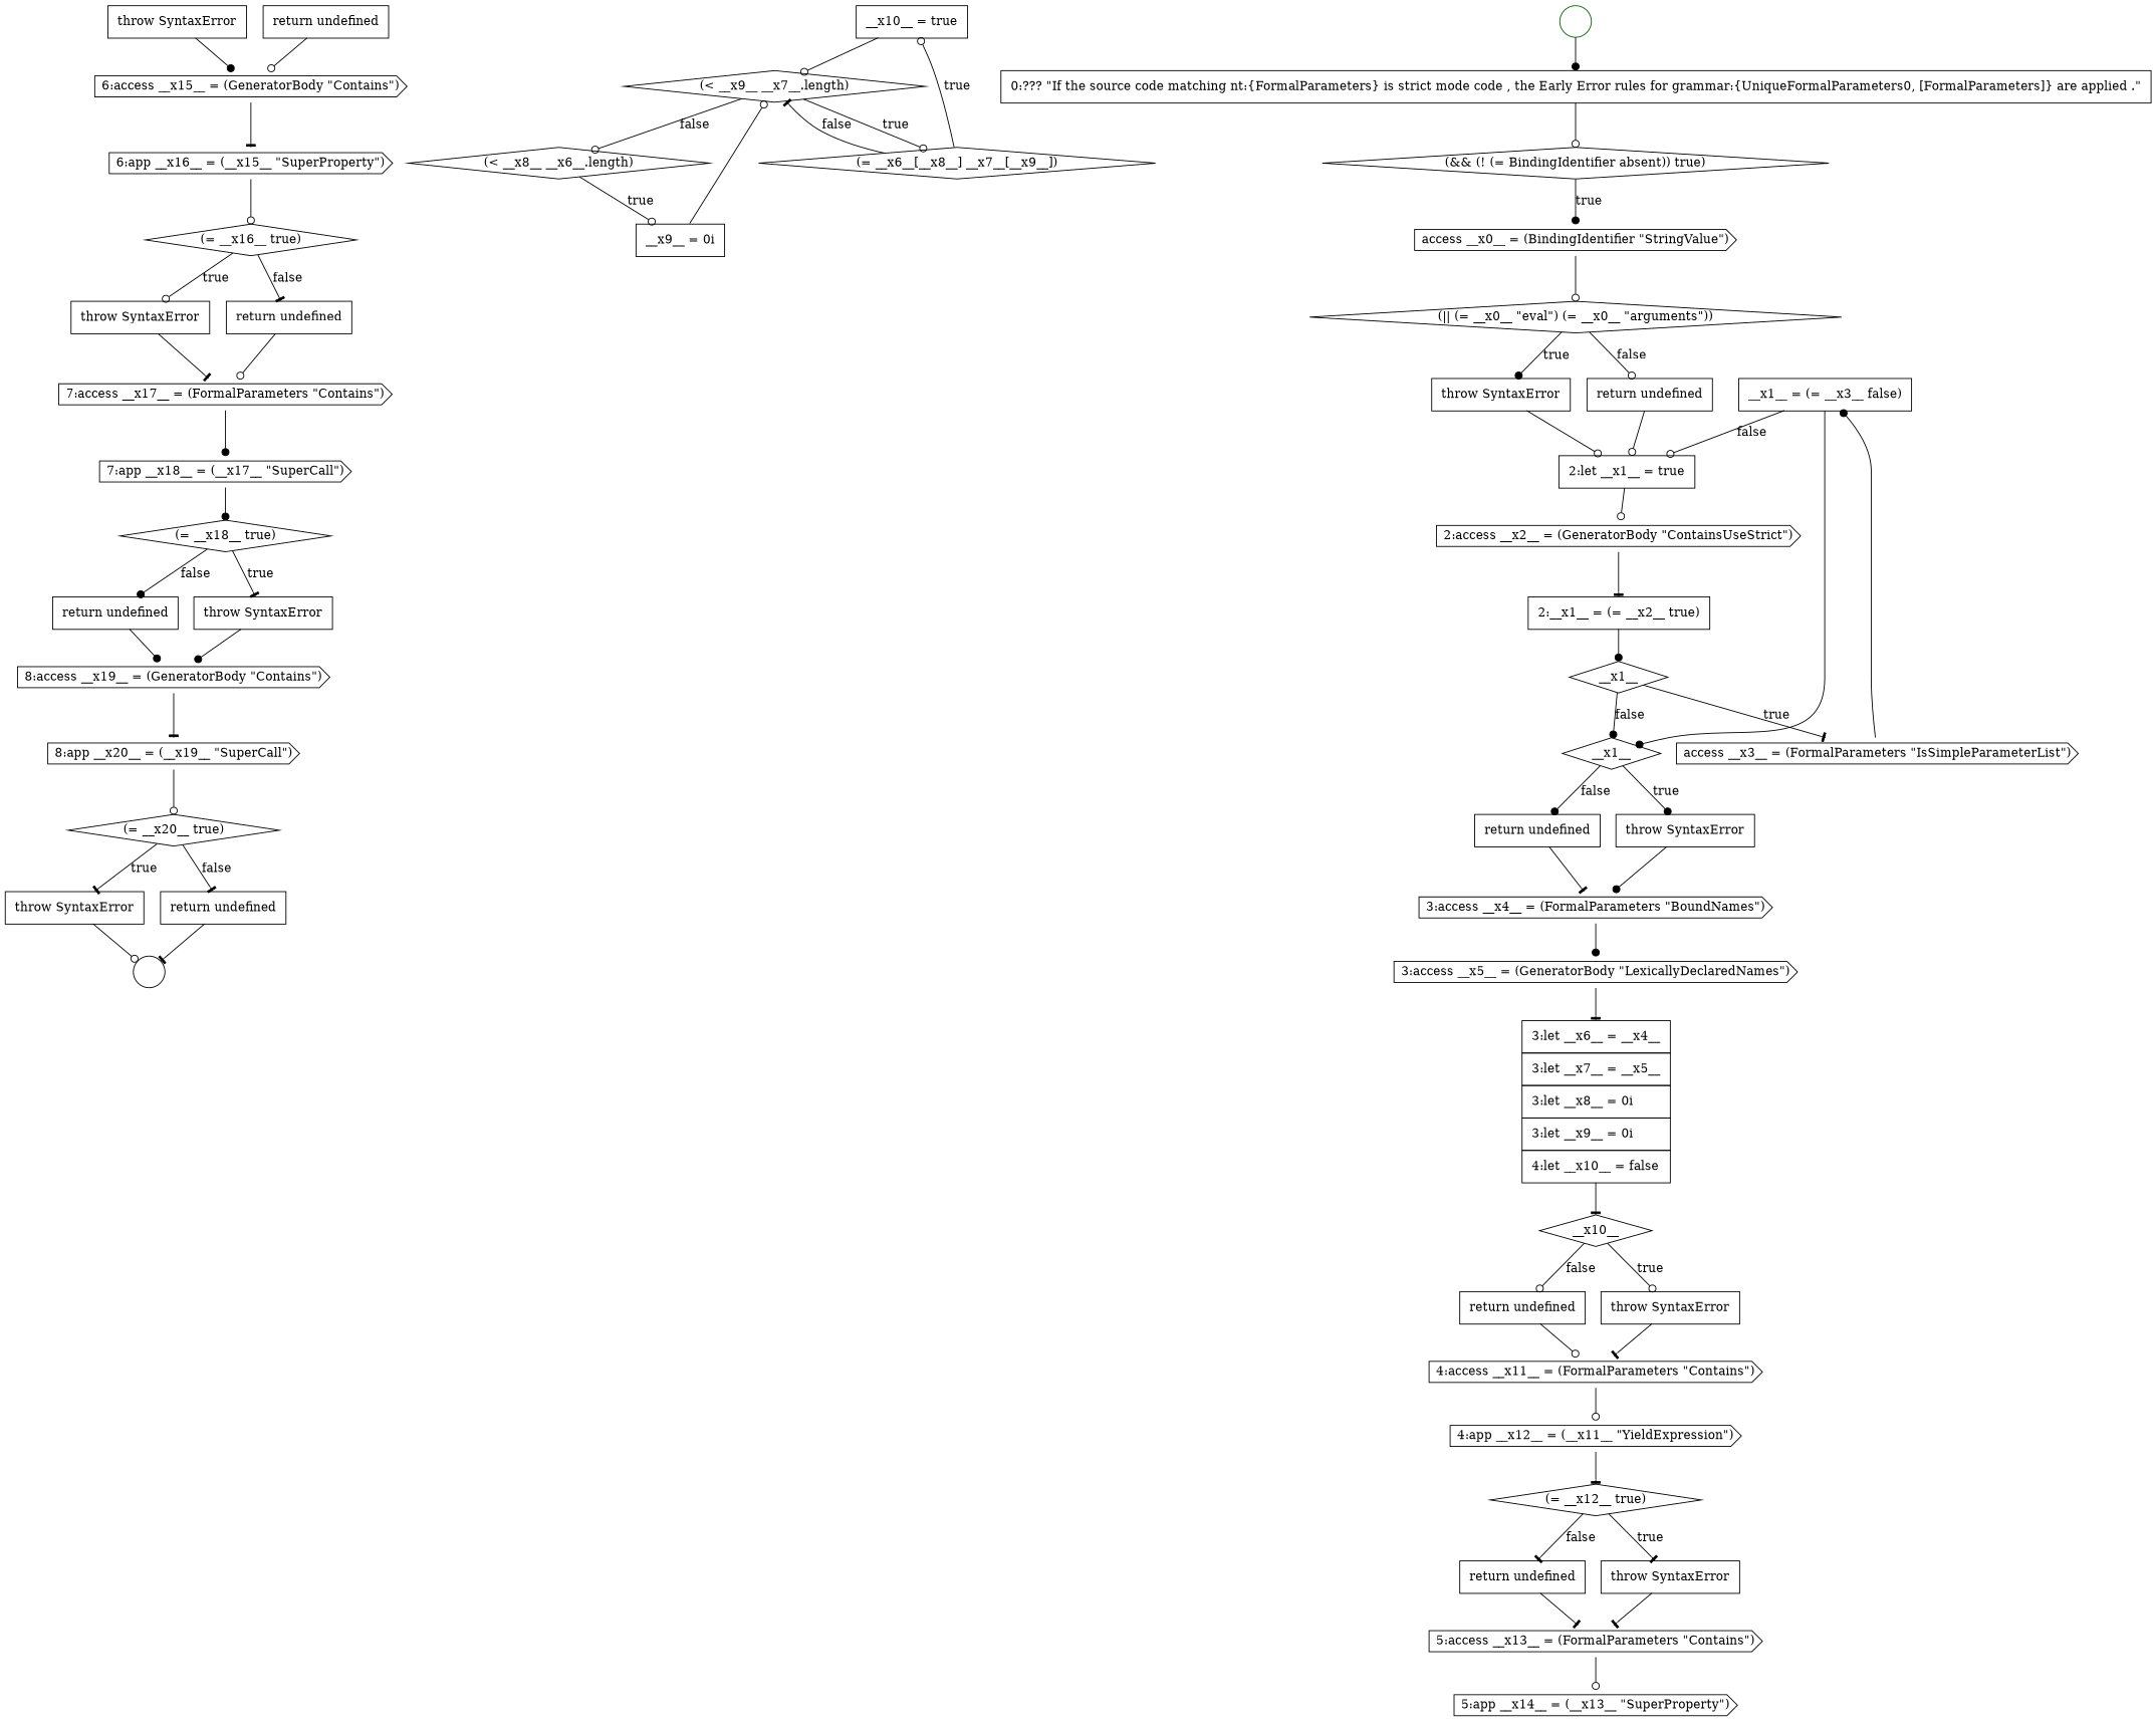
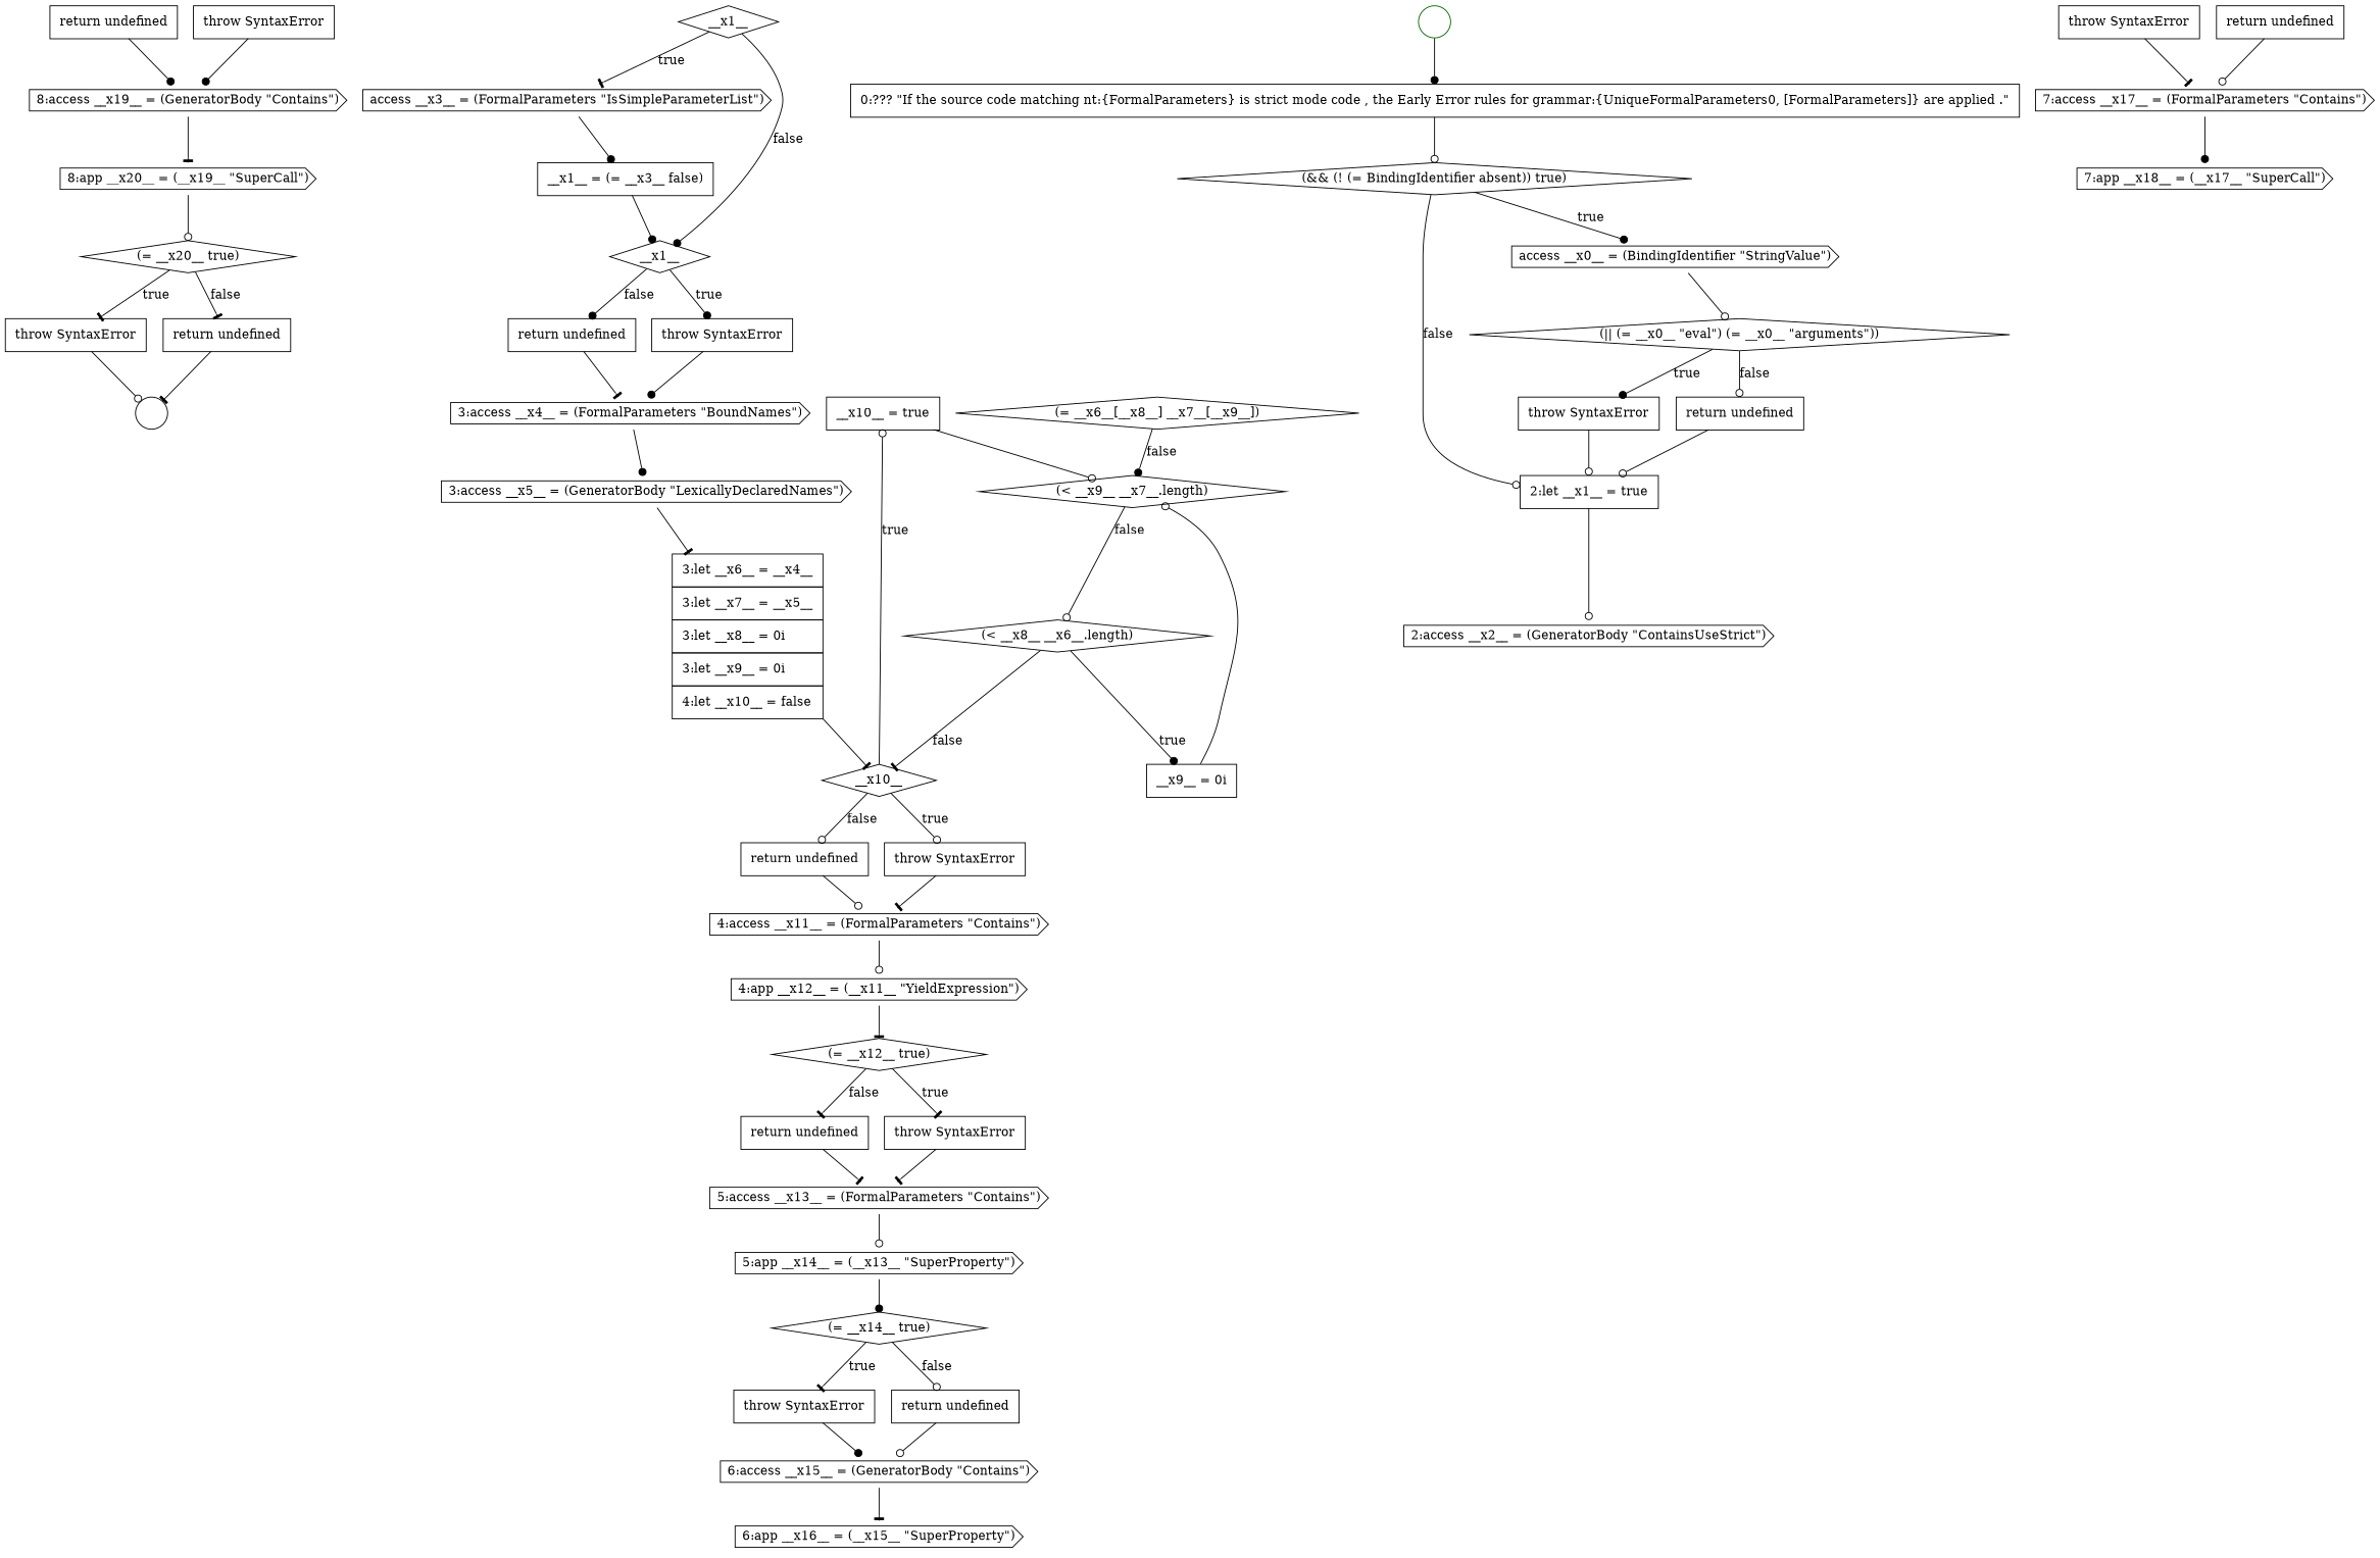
  digraph {
    node [color=black fillcolor=white shape=none style=filled]
    edge [arrowhead=odot color=black]
    n1 [label=<<font color="black">     <table border="0" cellborder="1" cellspacing="0" cellpadding="10">       <tr><td align="left">throw SyntaxError</td></tr>     </table>   </font>> margin=0]
    n2 [label=" " shape=circle]
    n3 [label=<<font color="black">     <table border="0" cellborder="1" cellspacing="0" cellpadding="10">       <tr><td align="left">__x10__ = true</td></tr>     </table>   </font>> margin=0]
    n4 [label=<<font color="black">(&lt; __x9__ __x7__.length)</font>> shape=diamond]
    n5 [label=<<font color="black">(= __x6__[__x8__] __x7__[__x9__])</font>> shape=diamond]
    n6 [label=<<font color="black">(&lt; __x8__ __x6__.length)</font>> shape=diamond]
    n7 [label=<<font color="black">     <table border="0" cellborder="1" cellspacing="0" cellpadding="10">       <tr><td align="left">throw SyntaxError</td></tr>     </table>   </font>> margin=0]
    n8 [label=<<font color="black">6:access __x15__ = (GeneratorBody &quot;Contains&quot;)</font>> shape=cds]
    n9 [label=<<font color="black">6:app __x16__ = (__x15__ &quot;SuperProperty&quot;)</font>> shape=cds]
    n10 [label=<<font color="black">     <table border="0" cellborder="1" cellspacing="0" cellpadding="10">       <tr><td align="left">return undefined</td></tr>     </table>   </font>> margin=0]
    n11 [label=<<font color="black">5:access __x13__ = (FormalParameters &quot;Contains&quot;)</font>> shape=cds]
    n12 [label=<<font color="black">5:app __x14__ = (__x13__ &quot;SuperProperty&quot;)</font>> shape=cds]
    n13 [label=<<font color="black">8:app __x20__ = (__x19__ &quot;SuperCall&quot;)</font>> shape=cds]
    n14 [label=<<font color="black">(= __x20__ true)</font>> shape=diamond]
    n15 [label=<<font color="black">     <table border="0" cellborder="1" cellspacing="0" cellpadding="10">       <tr><td align="left">return undefined</td></tr>     </table>   </font>> margin=0]
    n16 [label=<<font color="black">     <table border="0" cellborder="1" cellspacing="0" cellpadding="10">       <tr><td align="left">__x9__ = 0i</td></tr>     </table>   </font>> margin=0]
    n17 [label=<<font color="black">__x10__</font>> shape=diamond]
    n18 [label=<<font color="black">     <table border="0" cellborder="1" cellspacing="0" cellpadding="10">       <tr><td align="left">throw SyntaxError</td></tr>     </table>   </font>> margin=0]
    n19 [label=<<font color="black">     <table border="0" cellborder="1" cellspacing="0" cellpadding="10">       <tr><td align="left">return undefined</td></tr>     </table>   </font>> margin=0]
    n20 [label=<<font color="black">3:access __x4__ = (FormalParameters &quot;BoundNames&quot;)</font>> shape=cds]
    n21 [label=<<font color="black">3:access __x5__ = (GeneratorBody &quot;LexicallyDeclaredNames&quot;)</font>> shape=cds]
    n22 [label=<<font color="black">     <table border="0" cellborder="1" cellspacing="0" cellpadding="10">       <tr><td align="left">2:let __x1__ = true</td></tr>     </table>   </font>> margin=0]
    n23 [label=<<font color="black">2:access __x2__ = (GeneratorBody &quot;ContainsUseStrict&quot;)</font>> shape=cds]
-   n24 [label=<<font color="black">     <table border="0" cellborder="1" cellspacing="0" cellpadding="10">       <tr><td align="left">2:__x1__ = (= __x2__ true)</td></tr>     </table>   </font>> margin=0]
    n25 [label=<<font color="black">     <table border="0" cellborder="1" cellspacing="0" cellpadding="10">       <tr><td align="left">return undefined</td></tr>     </table>   </font>> margin=0]
    n26 [label=<<font color="black">8:access __x19__ = (GeneratorBody &quot;Contains&quot;)</font>> shape=cds]
    n27 [label=<<font color="black">     <table border="0" cellborder="1" cellspacing="0" cellpadding="10">       <tr><td align="left">throw SyntaxError</td></tr>     </table>   </font>> margin=0]
    n28 [label=<<font color="black">     <table border="0" cellborder="1" cellspacing="0" cellpadding="10">       <tr><td align="left">3:let __x6__ = __x4__</td></tr>       <tr><td align="left">3:let __x7__ = __x5__</td></tr>       <tr><td align="left">3:let __x8__ = 0i</td></tr>       <tr><td align="left">3:let __x9__ = 0i</td></tr>       <tr><td align="left">4:let __x10__ = false</td></tr>     </table>   </font>> margin=0]
    n29 [label=<<font color="black">(= __x12__ true)</font>> shape=diamond]
    n30 [label=<<font color="black">7:app __x18__ = (__x17__ &quot;SuperCall&quot;)</font>> shape=cds]
-   n31 [label=<<font color="black">(= __x18__ true)</font>> shape=diamond]
    n32 [label=<<font color="black">     <table border="0" cellborder="1" cellspacing="0" cellpadding="10">       <tr><td align="left">throw SyntaxError</td></tr>     </table>   </font>> margin=0]
    n33 [label=<<font color="black">     <table border="0" cellborder="1" cellspacing="0" cellpadding="10">       <tr><td align="left">0:??? &quot;If the source code matching nt:{FormalParameters} is strict mode code , the Early Error rules for grammar:{UniqueFormalParameters0, [FormalParameters]} are applied .&quot;</td></tr>     </table>   </font>> margin=0]
    n34 [label=<<font color="black">(&amp;&amp; (! (= BindingIdentifier absent)) true)</font>> shape=diamond]
    n35 [label=<<font color="black">access __x0__ = (BindingIdentifier &quot;StringValue&quot;)</font>> shape=cds]
    n36 [label=<<font color="black">access __x3__ = (FormalParameters &quot;IsSimpleParameterList&quot;)</font>> shape=cds]
    n37 [label=<<font color="black">     <table border="0" cellborder="1" cellspacing="0" cellpadding="10">       <tr><td align="left">__x1__ = (= __x3__ false)</td></tr>     </table>   </font>> margin=0]
    n38 [label=<<font color="black">__x1__</font>> shape=diamond]
+   n39 [label=<<font color="black">(= __x14__ true)</font>> shape=diamond]
    n40 [label=<<font color="black">     <table border="0" cellborder="1" cellspacing="0" cellpadding="10">       <tr><td align="left">return undefined</td></tr>     </table>   </font>> margin=0]
    n41 [label=<<font color="black">     <table border="0" cellborder="1" cellspacing="0" cellpadding="10">       <tr><td align="left">return undefined</td></tr>     </table>   </font>> margin=0]
    n42 [label=<<font color="black">4:access __x11__ = (FormalParameters &quot;Contains&quot;)</font>> shape=cds]
    n43 [label=<<font color="black">4:app __x12__ = (__x11__ &quot;YieldExpression&quot;)</font>> shape=cds]
    n44 [label=<<font color="black">__x1__</font>> shape=diamond]
    n45 [label=<<font color="black">(|| (= __x0__ &quot;eval&quot;) (= __x0__ &quot;arguments&quot;))</font>> shape=diamond]
    n46 [label=<<font color="black">     <table border="0" cellborder="1" cellspacing="0" cellpadding="10">       <tr><td align="left">throw SyntaxError</td></tr>     </table>   </font>> margin=0]
    n47 [label=<<font color="black">     <table border="0" cellborder="1" cellspacing="0" cellpadding="10">       <tr><td align="left">return undefined</td></tr>     </table>   </font>> margin=0]
    n48 [label=<<font color="black">     <table border="0" cellborder="1" cellspacing="0" cellpadding="10">       <tr><td align="left">throw SyntaxError</td></tr>     </table>   </font>> margin=0]
    n49 [label=<<font color="black">7:access __x17__ = (FormalParameters &quot;Contains&quot;)</font>> shape=cds]
    n50 [label=<<font color="black">     <table border="0" cellborder="1" cellspacing="0" cellpadding="10">       <tr><td align="left">return undefined</td></tr>     </table>   </font>> margin=0]
    n51 [label=<<font color="black">     <table border="0" cellborder="1" cellspacing="0" cellpadding="10">       <tr><td align="left">throw SyntaxError</td></tr>     </table>   </font>> margin=0]
-   n52 [label=<<font color="black">(= __x16__ true)</font>> shape=diamond]
    n53 [color=darkgreen label=" " shape=circle]
    n1 -> n2
    n3 -> n4
-   n4 -> n5 [label=<<font color="black">true</font>>]
    n4 -> n6 [label=<<font color="black">false</font>>]
-   n5 -> n3 [label=<<font color="black">true</font>>]
-   n5 -> n4 [arrowhead=tee label=<<font color="black">false</font>>]
-   n6 -> n16 [label=<<font color="black">true</font>>]
+   n17 -> n3 [label=<<font color="black">true</font>>]
+   n5 -> n4 [arrowhead=dot label=<<font color="black">false</font>>]
+   n6 -> n16 [arrowhead=dot label=<<font color="black">true</font>>]
+   n6 -> n17 [arrowhead=tee label=<<font color="black">false</font>>]
    n7 -> n8 [arrowhead=dot]
    n8 -> n9 [arrowhead=tee]
-   n9 -> n52
    n10 -> n11 [arrowhead=tee]
    n11 -> n12
+   n12 -> n39 [arrowhead=dot]
    n13 -> n14
    n14 -> n1 [arrowhead=tee label=<<font color="black">true</font>>]
    n14 -> n15 [arrowhead=tee label=<<font color="black">false</font>>]
    n15 -> n2 [arrowhead=tee]
    n16 -> n4
    n17 -> n41 [label=<<font color="black">false</font>>]
    n17 -> n51 [label=<<font color="black">true</font>>]
    n18 -> n11 [arrowhead=tee]
    n19 -> n20 [arrowhead=tee]
    n20 -> n21 [arrowhead=dot]
    n21 -> n28 [arrowhead=tee]
    n22 -> n23
-   n23 -> n24 [arrowhead=tee]
-   n24 -> n44 [arrowhead=dot]
    n25 -> n26 [arrowhead=dot]
    n26 -> n13 [arrowhead=tee]
    n27 -> n20 [arrowhead=dot]
    n28 -> n17 [arrowhead=tee]
    n29 -> n10 [arrowhead=tee label=<<font color="black">false</font>>]
    n29 -> n18 [arrowhead=tee label=<<font color="black">true</font>>]
-   n30 -> n31 [arrowhead=dot]
-   n31 -> n25 [arrowhead=dot label=<<font color="black">false</font>>]
-   n31 -> n32 [arrowhead=tee label=<<font color="black">true</font>>]
    n32 -> n26 [arrowhead=dot]
    n33 -> n34
-   n37 -> n22 [label=<<font color="black">false</font>>]
+   n34 -> n22 [label=<<font color="black">false</font>>]
    n34 -> n35 [arrowhead=dot label=<<font color="black">true</font>>]
    n35 -> n45
    n36 -> n37 [arrowhead=dot]
    n37 -> n38 [arrowhead=dot]
    n38 -> n19 [arrowhead=dot label=<<font color="black">false</font>>]
    n38 -> n27 [arrowhead=dot label=<<font color="black">true</font>>]
+   n39 -> n7 [arrowhead=tee label=<<font color="black">true</font>>]
+   n39 -> n40 [label=<<font color="black">false</font>>]
    n40 -> n8
    n41 -> n42
    n42 -> n43
    n43 -> n29 [arrowhead=tee]
    n44 -> n36 [arrowhead=tee label=<<font color="black">true</font>>]
    n44 -> n38 [arrowhead=dot label=<<font color="black">false</font>>]
    n45 -> n46 [arrowhead=dot label=<<font color="black">true</font>>]
    n45 -> n47 [label=<<font color="black">false</font>>]
    n46 -> n22
    n47 -> n22
    n48 -> n49 [arrowhead=tee]
    n49 -> n30 [arrowhead=dot]
    n50 -> n49
    n51 -> n42 [arrowhead=tee]
-   n52 -> n48 [label=<<font color="black">true</font>>]
-   n52 -> n50 [arrowhead=tee label=<<font color="black">false</font>>]
    n53 -> n33 [arrowhead=dot]
  }
